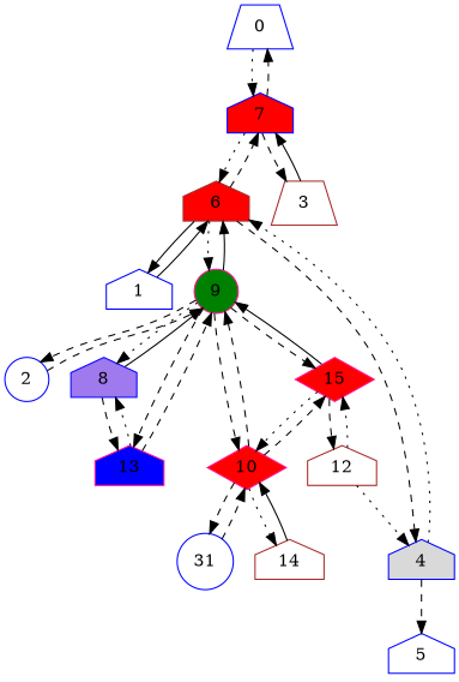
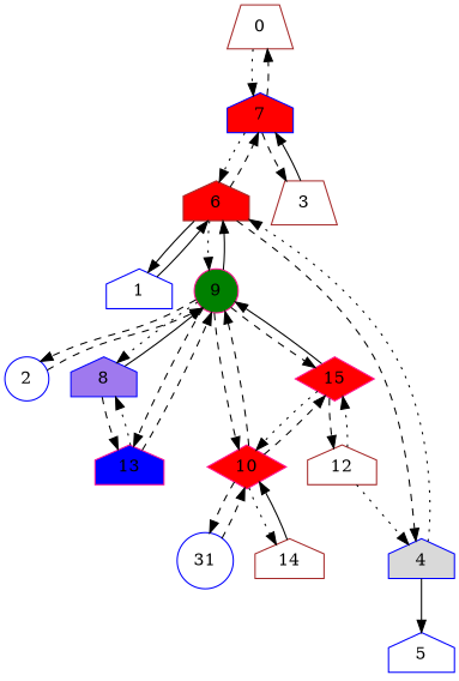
  digraph {
    node [color=blue fillcolor="#FFFFFF" shape=house style=filled]
    edge [style=dashed]
-   0 [shape=trapezium]
+   0 [color=brown shape=trapezium]
    7 [fillcolor="#FF0000"]
    6 [color=brown fillcolor="#FF0000"]
    3 [color=brown shape=trapezium]
    1
    9 [color=deeppink fillcolor="#008000" shape=circle]
    4 [fillcolor="#D9D9D9"]
    2 [shape=circle]
    8 [fillcolor="#9F79EE"]
    13 [color=deeppink fillcolor="#0000FF"]
    10 [color=deeppink fillcolor="#FF0000" shape=diamond]
    15 [color=deeppink fillcolor="#FF0000" shape=diamond]
    5
    n14 [label=31 shape=circle]
    14 [color=brown]
    12 [color=brown]
    0 -> 7 [style=dotted]
    7 -> 0
    7 -> 6 [style=dotted]
    7 -> 3
    6 -> 7
    6 -> 1 [style=solid]
    6 -> 9 [style=dotted]
    6 -> 4
    3 -> 7 [style=solid]
    1 -> 6 [style=solid]
    9 -> 6 [style=solid]
    9 -> 2
    9 -> 8 [style=dotted]
    9 -> 13
    9 -> 10
    9 -> 15
    4 -> 6 [style=dotted]
-   4 -> 5
+   4 -> 5 [style=solid]
    2 -> 9
    8 -> 9 [style=solid]
    8 -> 13
    13 -> 9
    13 -> 8 [style=dotted]
    10 -> 9
    10 -> 15
    10 -> n14
    10 -> 14 [style=dotted]
    15 -> 9 [style=solid]
    15 -> 10 [style=dotted]
    15 -> 12
    n14 -> 10
    14 -> 10 [style=solid]
    12 -> 4 [style=dotted]
    12 -> 15 [style=dotted]
  }
